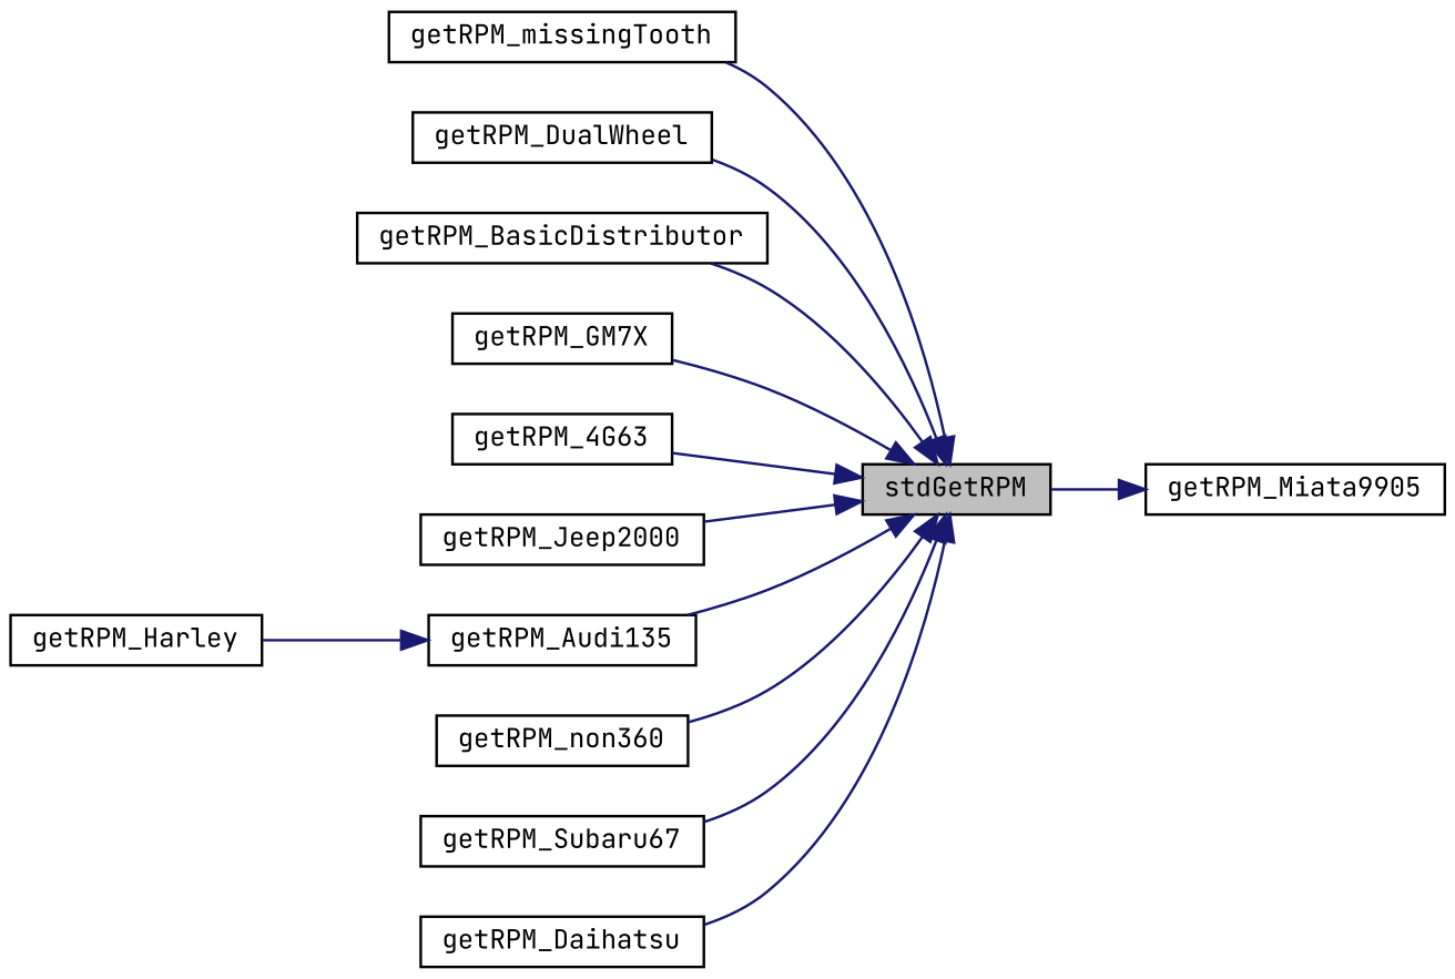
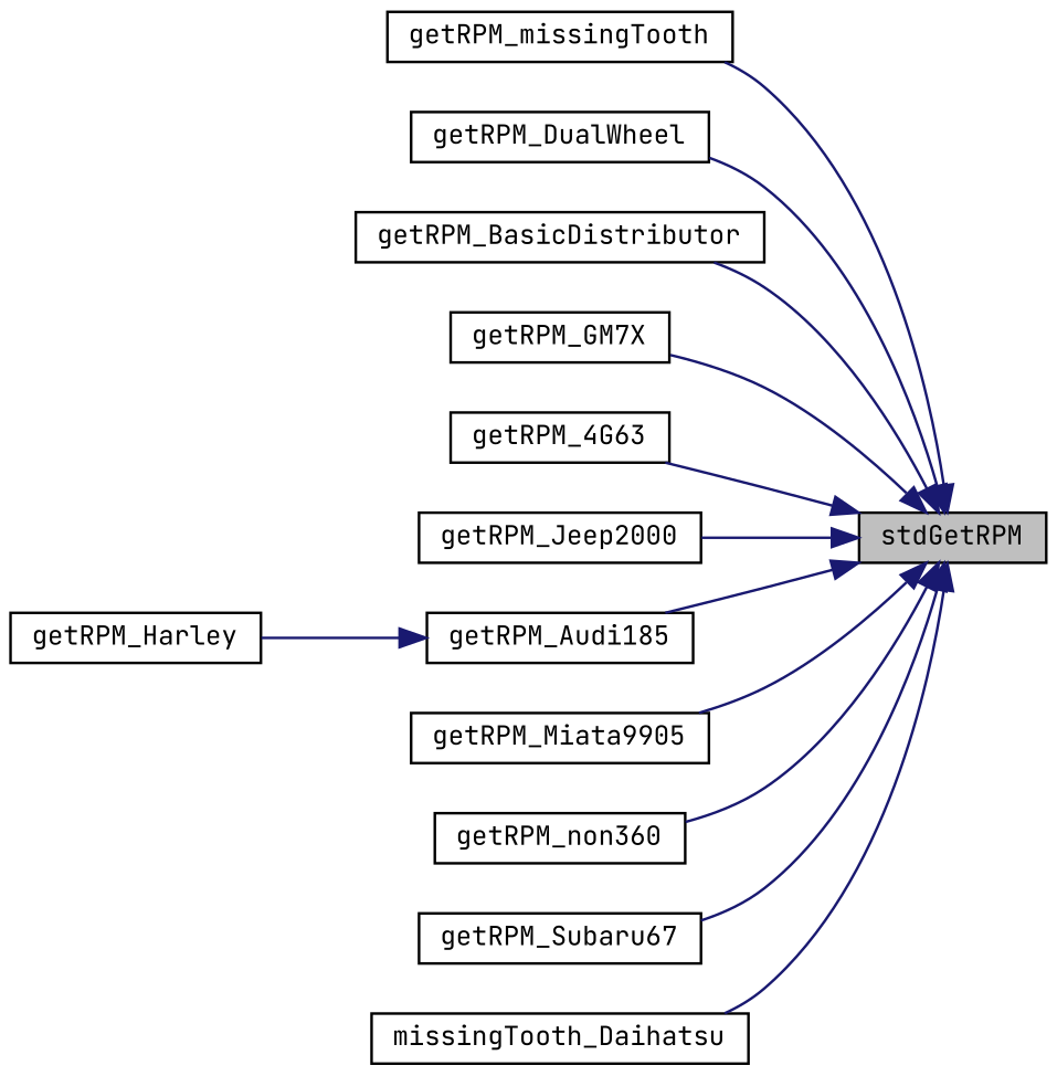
  digraph {
    fontname="JetBrains Mono"
    rankdir=RL
    node [color=black fillcolor=white fontname="JetBrains Mono" fontsize=10 shape=record style=filled]
    edge [color=midnightblue dir=back fontname="JetBrains Mono" fontsize=10 labelfontname=Helvetica labelfontsize=10 style=solid]
    n1 [fillcolor=grey75 fontcolor=black height=0.2 label=stdGetRPM width=0.4]
    n2 [height=0.2 label=getRPM_missingTooth width=0.4]
    n3 [height=0.2 label=getRPM_DualWheel width=0.4]
    n4 [height=0.2 label=getRPM_BasicDistributor width=0.4]
    n5 [height=0.2 label=getRPM_GM7X width=0.4]
    n6 [height=0.2 label=getRPM_4G63 width=0.4]
    n7 [height=0.2 label=getRPM_Jeep2000 width=0.4]
-   n8 [height=0.2 label=getRPM_Audi135 width=0.4]
+   n8 [height=0.2 label=getRPM_Audi185 width=0.4]
    n9 [height=0.2 label=getRPM_Miata9905 width=0.4]
    n10 [height=0.2 label=getRPM_non360 width=0.4]
    n11 [height=0.2 label=getRPM_Subaru67 width=0.4]
-   n12 [height=0.2 label=getRPM_Daihatsu width=0.4]
+   n12 [height=0.2 label=missingTooth_Daihatsu width=0.4]
    n13 [height=0.2 label=getRPM_Harley width=0.4]
    n1 -> n2
    n1 -> n3
    n1 -> n4
    n1 -> n5
    n1 -> n6
    n1 -> n7
    n1 -> n8
-   n9 -> n1
+   n1 -> n9
    n1 -> n10
    n1 -> n11
    n1 -> n12
    n8 -> n13
  }
